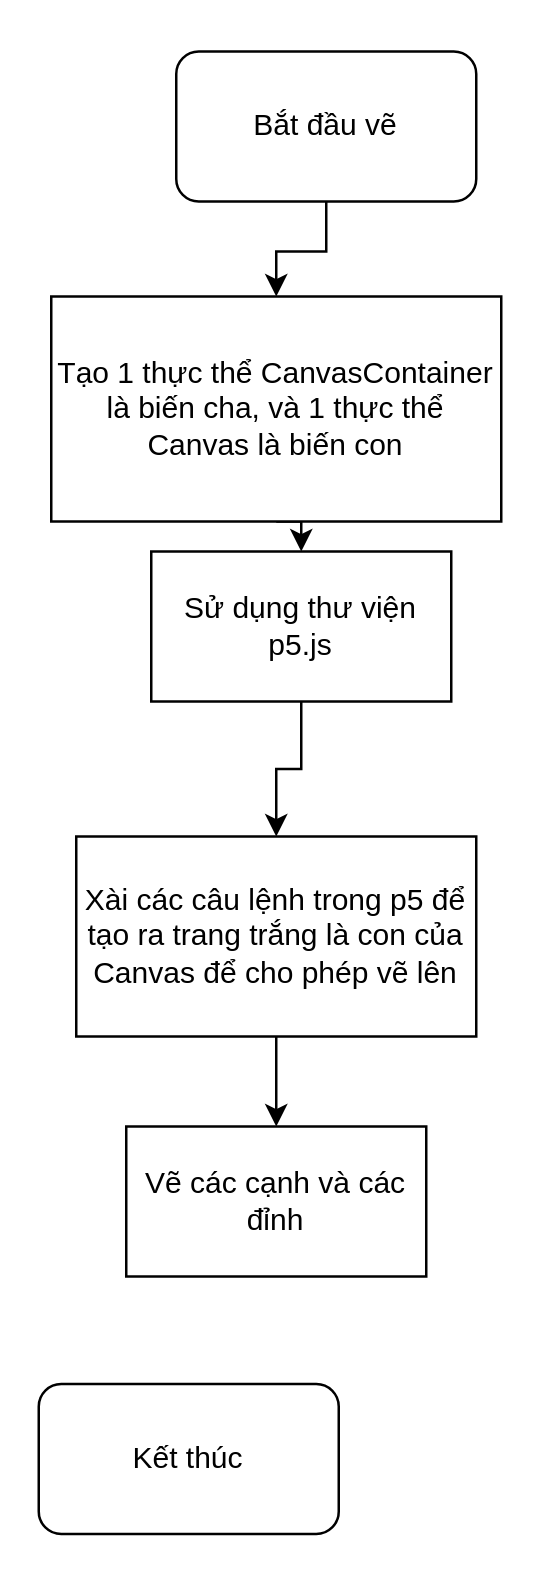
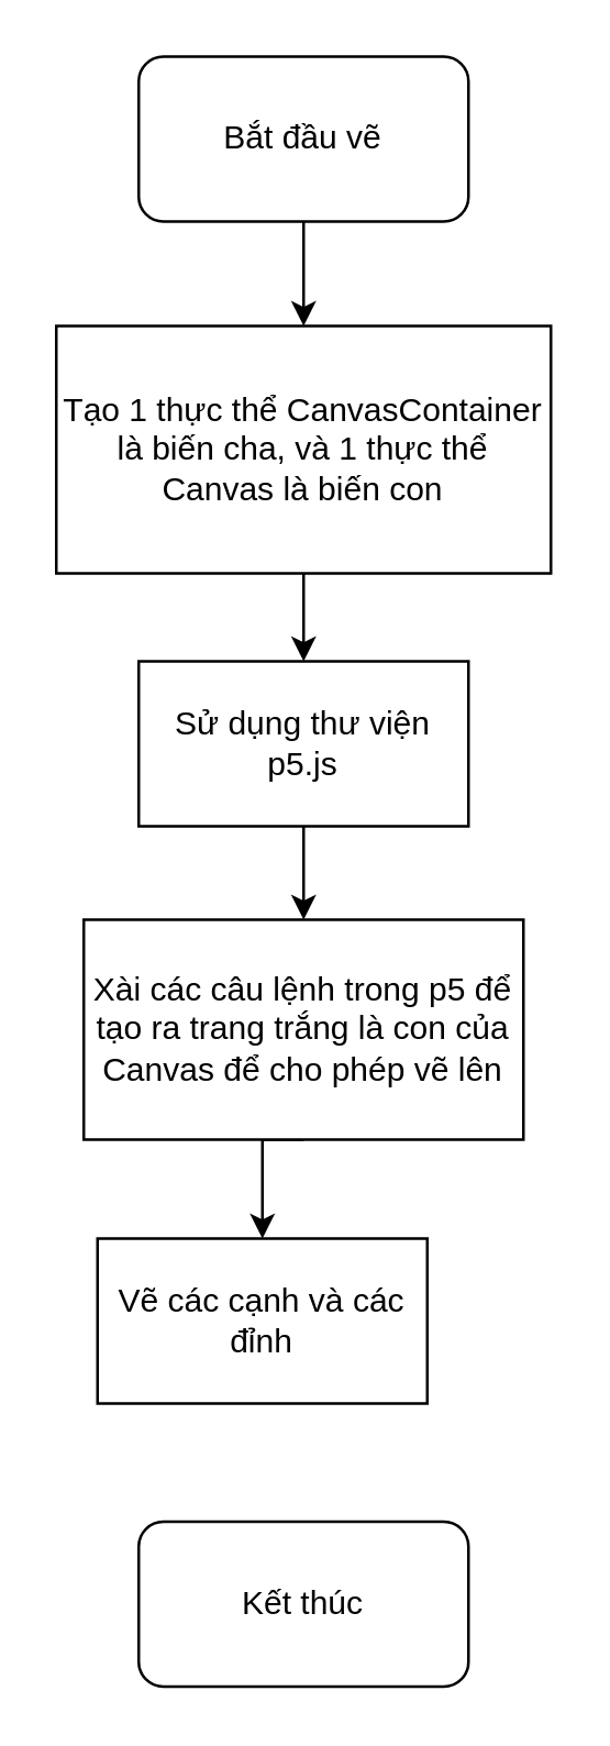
  <mxCell id="0" />
  <mxCell id="1" parent="0" />
  <mxCell id="2" style="edgeStyle=orthogonalEdgeStyle;rounded=0;orthogonalLoop=1;jettySize=auto;html=1;exitX=0.5;exitY=1;exitDx=0;exitDy=0;entryX=0.5;entryY=0;entryDx=0;entryDy=0;" parent="1" source="3" target="5" edge="1"><mxGeometry relative="1" as="geometry" /></mxCell>
- <mxCell id="3" value="Bắt đầu vẽ" style="rounded=1;whiteSpace=wrap;html=1;" parent="1" vertex="1"><mxGeometry x="70" y="20" width="120" height="60" as="geometry" /></mxCell>
+ <mxCell id="3" value="Bắt đầu vẽ" style="rounded=1;whiteSpace=wrap;html=1;" parent="1" vertex="1"><mxGeometry x="50" y="20" width="120" height="60" as="geometry" /></mxCell>
  <mxCell id="4" style="edgeStyle=orthogonalEdgeStyle;rounded=0;orthogonalLoop=1;jettySize=auto;html=1;exitX=0.5;exitY=1;exitDx=0;exitDy=0;entryX=0.5;entryY=0;entryDx=0;entryDy=0;" parent="1" source="5" target="7" edge="1"><mxGeometry relative="1" as="geometry" /></mxCell>
  <mxCell id="5" value="Tạo 1 thực thể CanvasContainer là biến cha, và 1 thực thể Canvas là biến con" style="rounded=0;whiteSpace=wrap;html=1;" parent="1" vertex="1"><mxGeometry x="20" y="118" width="180" height="90" as="geometry" /></mxCell>
  <mxCell id="6" style="edgeStyle=orthogonalEdgeStyle;rounded=0;orthogonalLoop=1;jettySize=auto;html=1;exitX=0.5;exitY=1;exitDx=0;exitDy=0;entryX=0.5;entryY=0;entryDx=0;entryDy=0;" parent="1" source="7" target="9" edge="1"><mxGeometry relative="1" as="geometry" /></mxCell>
- <mxCell id="7" value="Sử dụng thư viện p5.js" style="rounded=0;whiteSpace=wrap;html=1;" parent="1" vertex="1"><mxGeometry x="60" y="220" width="120" height="60" as="geometry" /></mxCell>
+ <mxCell id="7" value="Sử dụng thư viện p5.js" style="rounded=0;whiteSpace=wrap;html=1;" parent="1" vertex="1"><mxGeometry x="50" y="240" width="120" height="60" as="geometry" /></mxCell>
  <mxCell id="8" style="edgeStyle=orthogonalEdgeStyle;rounded=0;orthogonalLoop=1;jettySize=auto;html=1;exitX=0.5;exitY=1;exitDx=0;exitDy=0;entryX=0.5;entryY=0;entryDx=0;entryDy=0;" edge="1" parent="1" source="9" target="10"><mxGeometry relative="1" as="geometry" /></mxCell>
  <mxCell id="9" value="Xài các câu lệnh trong p5 để tạo ra trang trắng là con của Canvas để cho phép vẽ lên" style="rounded=0;whiteSpace=wrap;html=1;" parent="1" vertex="1"><mxGeometry x="30" y="334" width="160" height="80" as="geometry" /></mxCell>
- <mxCell id="10" value="Vẽ các cạnh và các đỉnh" style="rounded=0;whiteSpace=wrap;html=1;" parent="1" vertex="1"><mxGeometry x="50" y="450" width="120" height="60" as="geometry" /></mxCell>
- <mxCell id="11" value="Kết thúc" style="rounded=1;whiteSpace=wrap;html=1;" parent="1" vertex="1"><mxGeometry x="15" y="553" width="120" height="60" as="geometry" /></mxCell>
+ <mxCell id="10" value="Vẽ các cạnh và các đỉnh" style="rounded=0;whiteSpace=wrap;html=1;" parent="1" vertex="1"><mxGeometry x="35" y="450" width="120" height="60" as="geometry" /></mxCell>
+ <mxCell id="11" value="Kết thúc" style="rounded=1;whiteSpace=wrap;html=1;" parent="1" vertex="1"><mxGeometry x="50" y="553" width="120" height="60" as="geometry" /></mxCell>
